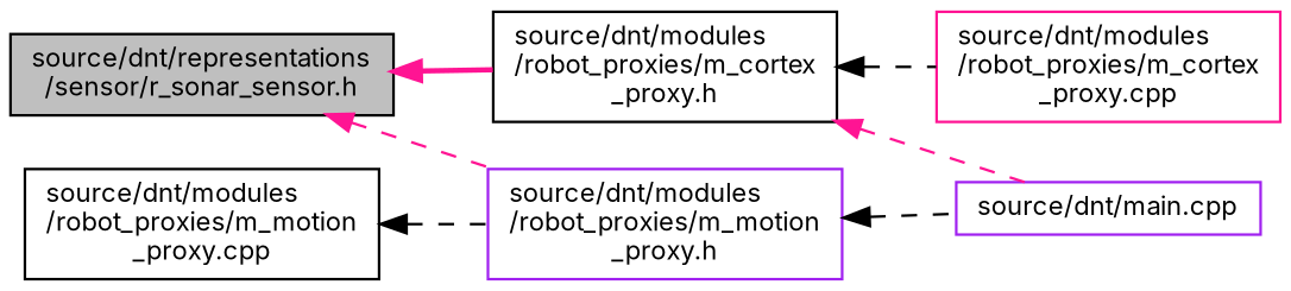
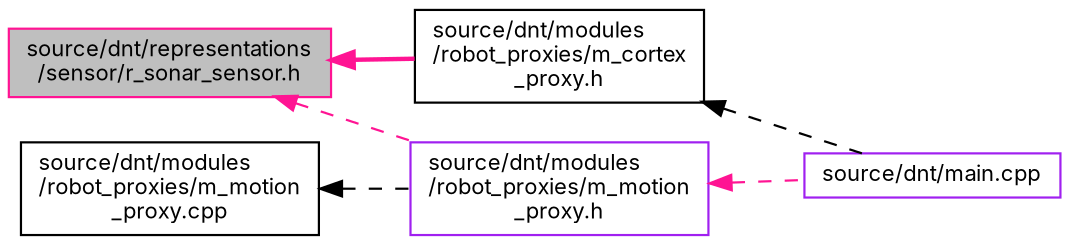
  digraph {
    fontname=Inter
    rankdir=LR
    node [color=deeppink fillcolor=white fontname=Inter fontsize=10 shape=record style=filled]
    edge [color=deeppink dir=back fontname=Inter fontsize=10 labelfontname=Helvetica labelfontsize=10 style=dashed]
-   n1 [color=black fillcolor=grey75 fontcolor=black height=0.2 label="source/dnt/representations\l/sensor/r_sonar_sensor.h" width=0.4]
+   n1 [fillcolor=grey75 fontcolor=black height=0.2 label="source/dnt/representations\l/sensor/r_sonar_sensor.h" width=0.4]
    n2 [color=black height=0.2 label="source/dnt/modules\l/robot_proxies/m_cortex\l_proxy.h" width=0.4]
    n3 [color=purple height=0.2 label="source/dnt/modules\l/robot_proxies/m_motion\l_proxy.h" width=0.4]
    n4 [color=purple height=0.2 label="source/dnt/main.cpp" width=0.4]
-   n5 [height=0.2 label="source/dnt/modules\l/robot_proxies/m_cortex\l_proxy.cpp" width=0.4]
    n6 [color=black height=0.2 label="source/dnt/modules\l/robot_proxies/m_motion\l_proxy.cpp" width=0.4]
    n1 -> n2 [style=bold]
    n1 -> n3
-   n2 -> n4
-   n2 -> n5 [color=black]
-   n3 -> n4 [color=black]
+   n2 -> n4 [color=black]
+   n3 -> n4
    n6 -> n3 [color=black]
  }
